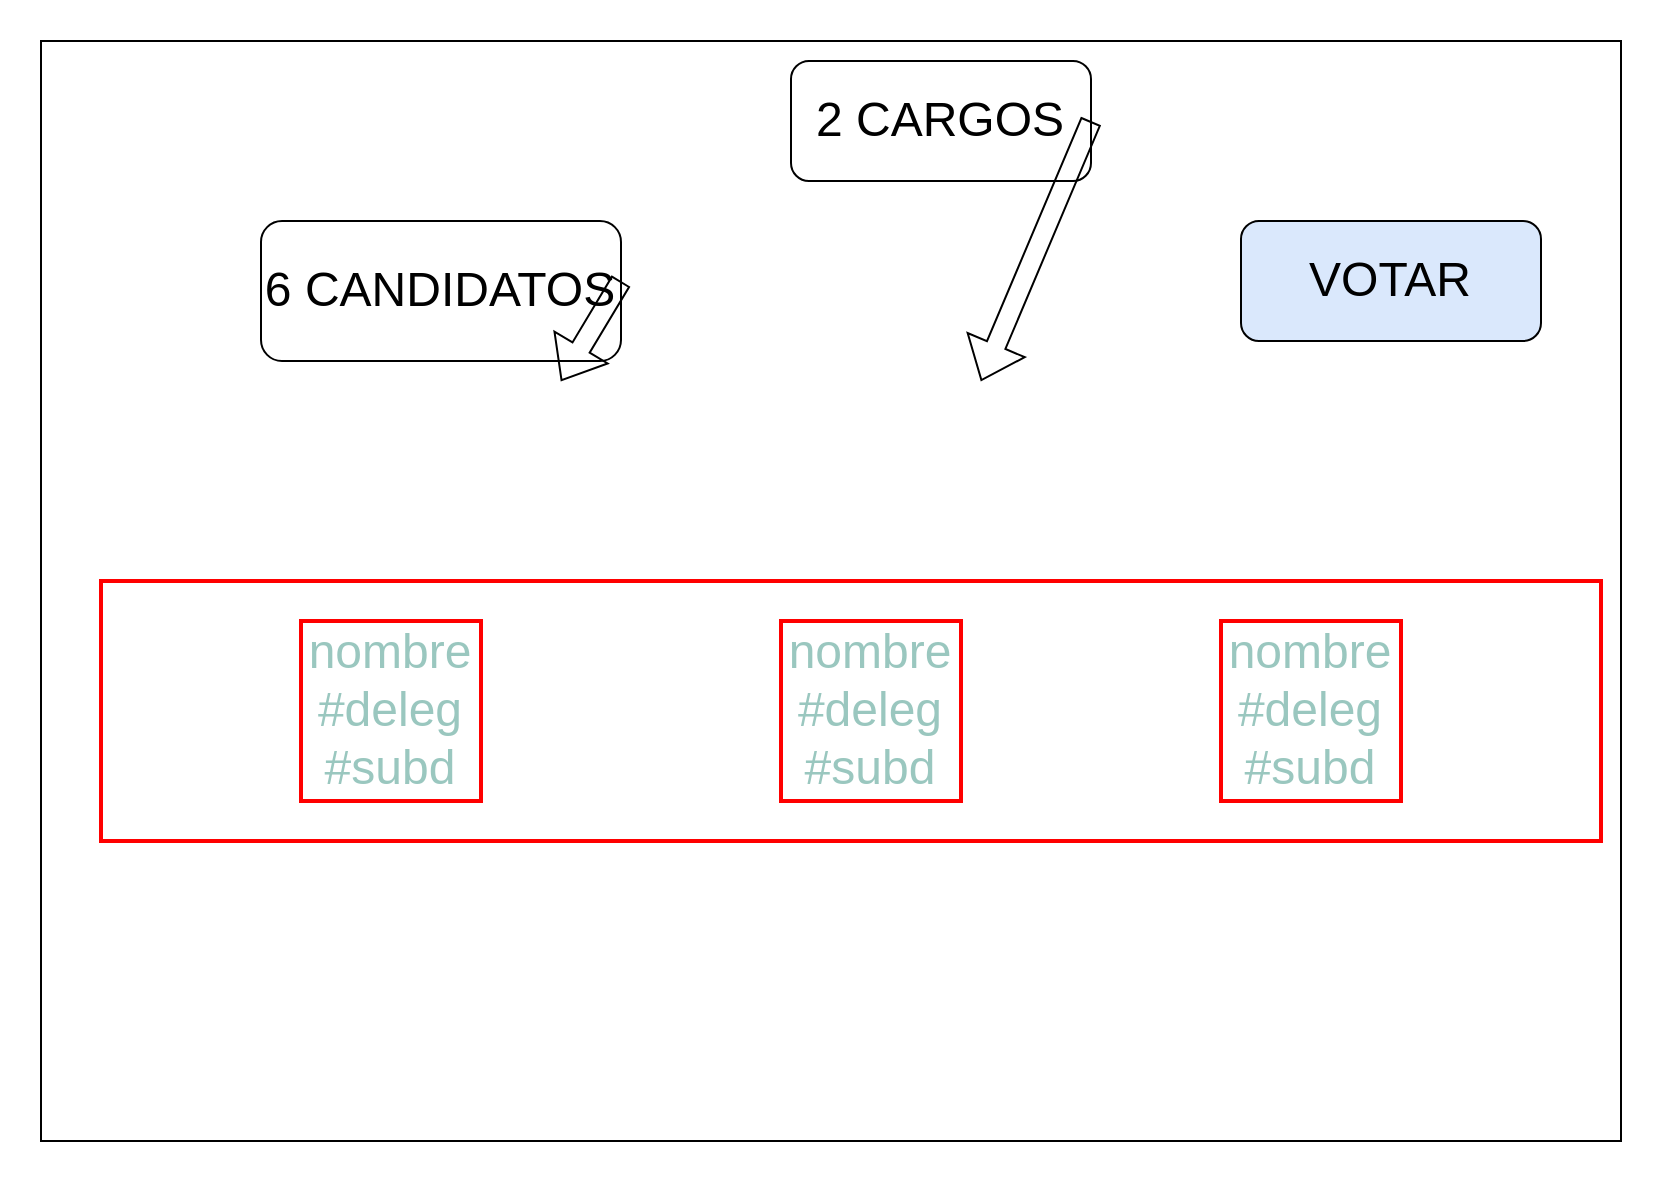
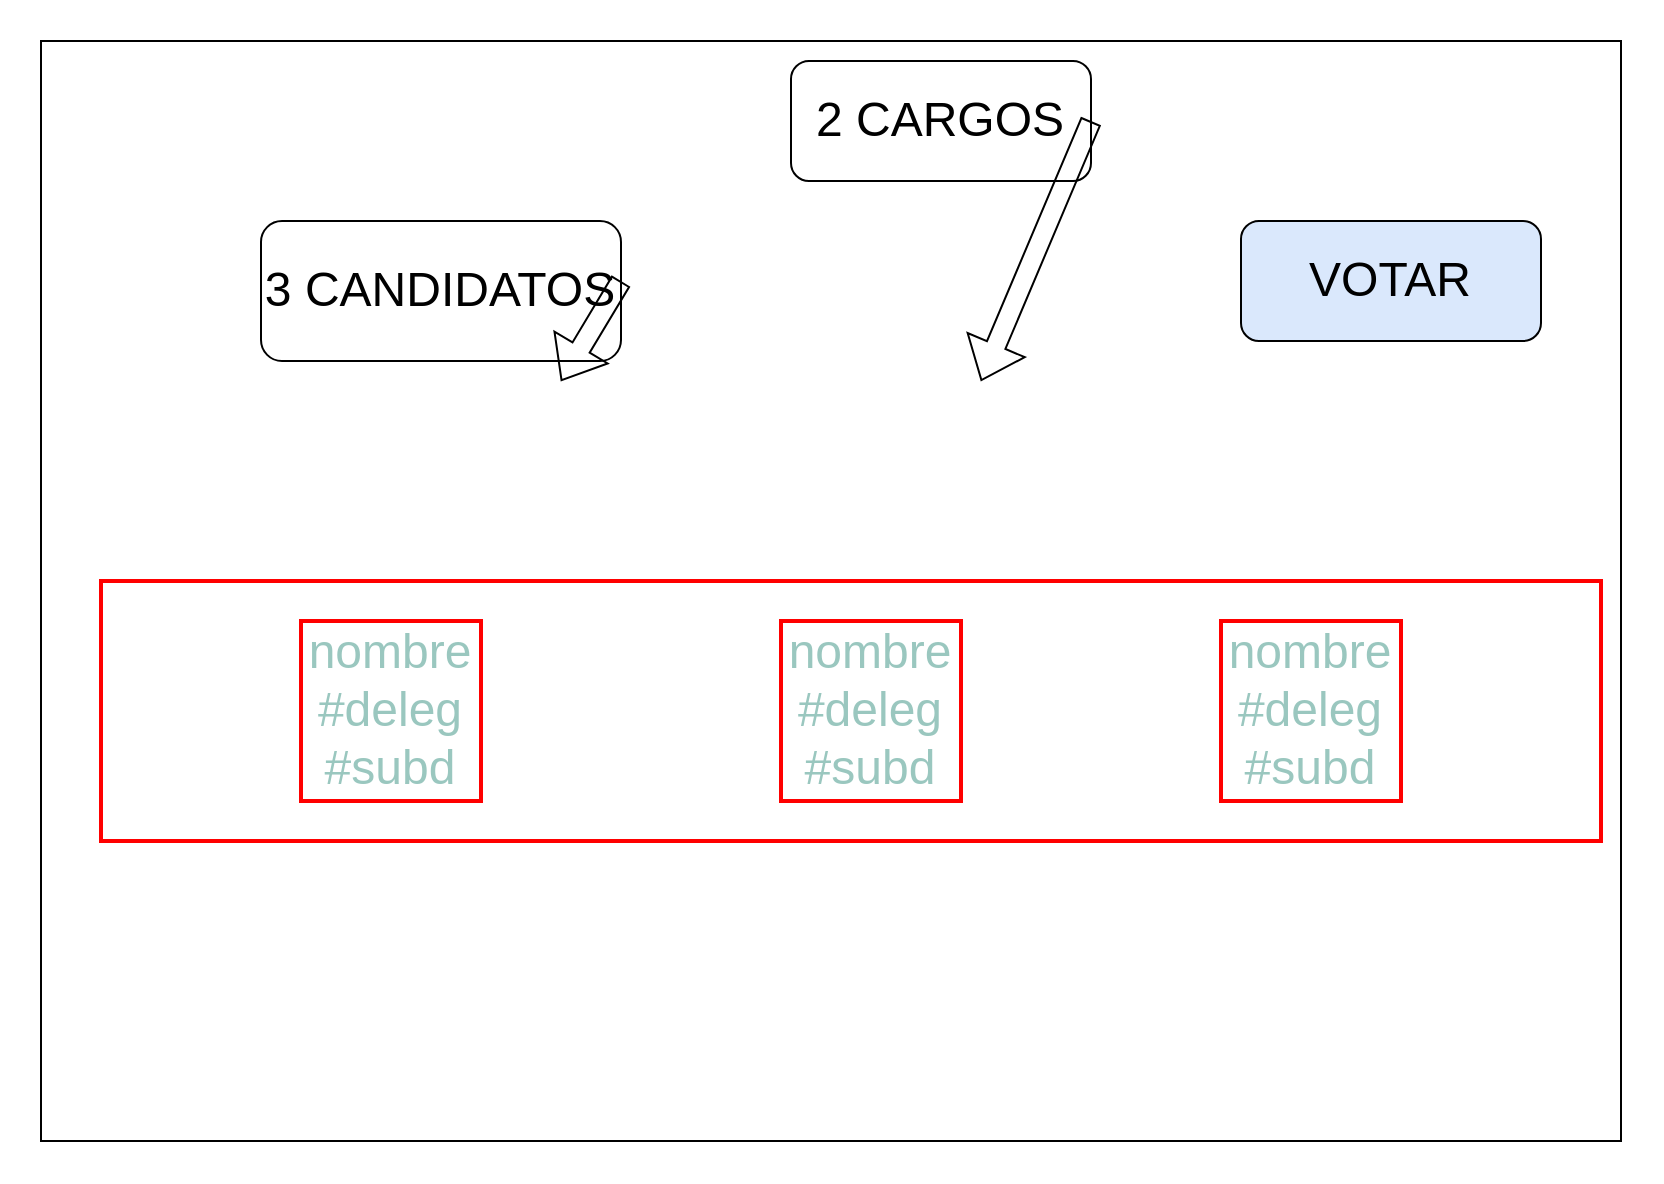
  <mxCell id="0" />
  <mxCell id="1" parent="0" />
  <mxCell id="2" value="" style="rounded=0;whiteSpace=wrap;html=1;" parent="1" vertex="1"><mxGeometry x="20" y="20" width="790" height="550" as="geometry" /></mxCell>
- <mxCell id="3" value="&lt;font style=&quot;font-size: 24px;&quot;&gt;6 CANDIDATOS&lt;/font&gt;" style="rounded=1;whiteSpace=wrap;html=1;" parent="1" vertex="1"><mxGeometry x="130" y="110" width="180" height="70" as="geometry" /></mxCell>
+ <mxCell id="3" value="&lt;font style=&quot;font-size: 24px;&quot;&gt;3 CANDIDATOS&lt;/font&gt;" style="rounded=1;whiteSpace=wrap;html=1;" parent="1" vertex="1"><mxGeometry x="130" y="110" width="180" height="70" as="geometry" /></mxCell>
  <mxCell id="4" value="&lt;font style=&quot;font-size: 24px;&quot;&gt;2 CARGOS&lt;/font&gt;" style="rounded=1;whiteSpace=wrap;html=1;" parent="1" vertex="1"><mxGeometry x="395" y="30" width="150" height="60" as="geometry" /></mxCell>
  <mxCell id="5" value="&lt;font style=&quot;font-size: 24px;&quot;&gt;VOTAR&lt;/font&gt;" style="rounded=1;whiteSpace=wrap;html=1;fillColor=#dae8fc;" parent="1" vertex="1"><mxGeometry x="620" y="110" width="150" height="60" as="geometry" /></mxCell>
  <mxCell id="6" value="" style="shape=flexArrow;endArrow=classic;html=1;rounded=0;fontSize=24;fontColor=#9AC7BF;exitX=1;exitY=0.5;exitDx=0;exitDy=0;" parent="1" source="4" edge="1"><mxGeometry width="50" height="50" relative="1" as="geometry"><mxPoint x="390" y="340" as="sourcePoint" /><mxPoint x="490" y="190" as="targetPoint" /></mxGeometry></mxCell>
  <mxCell id="7" value="" style="shape=flexArrow;endArrow=classic;html=1;rounded=0;fontSize=24;fontColor=#9AC7BF;exitX=1;exitY=0.5;exitDx=0;exitDy=0;" parent="1" edge="1"><mxGeometry width="50" height="50" relative="1" as="geometry"><mxPoint x="310" y="140" as="sourcePoint" /><mxPoint x="280" y="190" as="targetPoint" /></mxGeometry></mxCell>
  <mxCell id="8" value="" style="rounded=0;whiteSpace=wrap;html=1;strokeColor=#FF0000;strokeWidth=2;fontSize=24;fontColor=#9AC7BF;fillColor=none;" parent="1" vertex="1"><mxGeometry x="50" y="290" width="750" height="130" as="geometry" /></mxCell>
  <mxCell id="9" value="nombre&lt;br&gt;#deleg&lt;br&gt;#subd" style="rounded=0;whiteSpace=wrap;html=1;strokeColor=#FF0000;strokeWidth=2;fontSize=24;fontColor=#9AC7BF;fillColor=none;" parent="1" vertex="1"><mxGeometry x="150" y="310" width="90" height="90" as="geometry" /></mxCell>
  <mxCell id="10" value="nombre&lt;br&gt;#deleg&lt;br&gt;#subd" style="rounded=0;whiteSpace=wrap;html=1;strokeColor=#FF0000;strokeWidth=2;fontSize=24;fontColor=#9AC7BF;fillColor=none;" parent="1" vertex="1"><mxGeometry x="390" y="310" width="90" height="90" as="geometry" /></mxCell>
  <mxCell id="11" value="nombre&lt;br&gt;#deleg&lt;br&gt;#subd" style="rounded=0;whiteSpace=wrap;html=1;strokeColor=#FF0000;strokeWidth=2;fontSize=24;fontColor=#9AC7BF;fillColor=none;" parent="1" vertex="1"><mxGeometry x="610" y="310" width="90" height="90" as="geometry" /></mxCell>
